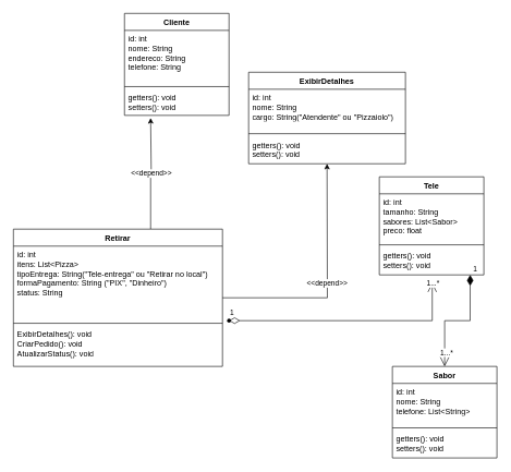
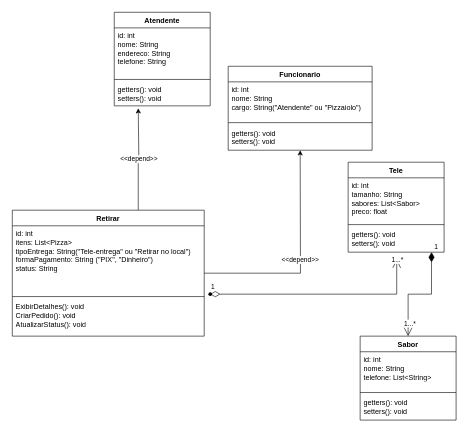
  <mxCell id="0" />
  <mxCell id="1" parent="0" />
  <mxCell id="2" value="&amp;lt;&amp;lt;depend&amp;gt;&amp;gt;" style="edgeStyle=orthogonalEdgeStyle;rounded=0;orthogonalLoop=1;jettySize=auto;html=1;" edge="1" parent="1" source="4"><mxGeometry relative="1" as="geometry"><mxPoint x="230" y="180" as="targetPoint" /><Array as="points"><mxPoint x="230" y="266" /><mxPoint x="231" y="266" /></Array></mxGeometry></mxCell>
  <mxCell id="3" value="&amp;lt;&amp;lt;depend&amp;gt;&amp;gt;" style="edgeStyle=orthogonalEdgeStyle;rounded=0;orthogonalLoop=1;jettySize=auto;html=1;" edge="1" parent="1" source="4"><mxGeometry relative="1" as="geometry"><mxPoint x="500" y="250" as="targetPoint" /></mxGeometry></mxCell>
  <mxCell id="4" value="Retirar" style="swimlane;fontStyle=1;align=center;verticalAlign=top;childLayout=stackLayout;horizontal=1;startSize=26;horizontalStack=0;resizeParent=1;resizeParentMax=0;resizeLast=0;collapsible=1;marginBottom=0;whiteSpace=wrap;html=1;" vertex="1" parent="1"><mxGeometry x="20" y="350" width="320" height="210" as="geometry" /></mxCell>
  <mxCell id="5" value="id: int&lt;br&gt;itens: List&amp;lt;Pizza&amp;gt;&lt;br&gt;tipoEntrega: String(&quot;Tele-entrega&quot; ou &quot;Retirar no local&quot;)&lt;br&gt;formaPagamento: String (&quot;PIX&quot;, &quot;Dinheiro&quot;)&lt;br&gt;status: String" style="text;strokeColor=none;fillColor=none;align=left;verticalAlign=top;spacingLeft=4;spacingRight=4;overflow=hidden;rotatable=0;points=[[0,0.5],[1,0.5]];portConstraint=eastwest;whiteSpace=wrap;html=1;" vertex="1" parent="4"><mxGeometry y="26" width="320" height="114" as="geometry" /></mxCell>
  <mxCell id="6" value="" style="line;strokeWidth=1;fillColor=none;align=left;verticalAlign=middle;spacingTop=-1;spacingLeft=3;spacingRight=3;rotatable=0;labelPosition=right;points=[];portConstraint=eastwest;strokeColor=inherit;" vertex="1" parent="4"><mxGeometry y="140" width="320" height="8" as="geometry" /></mxCell>
  <mxCell id="7" value="ExibirDetalhes(): void&lt;br&gt;CriarPedido(): void&lt;div&gt;AtualizarStatus(): void&lt;/div&gt;" style="text;strokeColor=none;fillColor=none;align=left;verticalAlign=top;spacingLeft=4;spacingRight=4;overflow=hidden;rotatable=0;points=[[0,0.5],[1,0.5]];portConstraint=eastwest;whiteSpace=wrap;html=1;" vertex="1" parent="4"><mxGeometry y="148" width="320" height="62" as="geometry" /></mxCell>
  <mxCell id="8" value="Sabor" style="swimlane;fontStyle=1;align=center;verticalAlign=top;childLayout=stackLayout;horizontal=1;startSize=26;horizontalStack=0;resizeParent=1;resizeParentMax=0;resizeLast=0;collapsible=1;marginBottom=0;whiteSpace=wrap;html=1;" vertex="1" parent="1"><mxGeometry x="600" y="560" width="160" height="140" as="geometry" /></mxCell>
  <mxCell id="9" value="id: int&lt;br&gt;nome: String&lt;br&gt;telefone: List&amp;lt;String&amp;gt;" style="text;strokeColor=none;fillColor=none;align=left;verticalAlign=top;spacingLeft=4;spacingRight=4;overflow=hidden;rotatable=0;points=[[0,0.5],[1,0.5]];portConstraint=eastwest;whiteSpace=wrap;html=1;" vertex="1" parent="8"><mxGeometry y="26" width="160" height="64" as="geometry" /></mxCell>
  <mxCell id="10" value="" style="line;strokeWidth=1;fillColor=none;align=left;verticalAlign=middle;spacingTop=-1;spacingLeft=3;spacingRight=3;rotatable=0;labelPosition=right;points=[];portConstraint=eastwest;strokeColor=inherit;" vertex="1" parent="8"><mxGeometry y="90" width="160" height="8" as="geometry" /></mxCell>
  <mxCell id="11" value="getters(): void&lt;br&gt;setters(): void" style="text;strokeColor=none;fillColor=none;align=left;verticalAlign=top;spacingLeft=4;spacingRight=4;overflow=hidden;rotatable=0;points=[[0,0.5],[1,0.5]];portConstraint=eastwest;whiteSpace=wrap;html=1;" vertex="1" parent="8"><mxGeometry y="98" width="160" height="42" as="geometry" /></mxCell>
  <mxCell id="12" value="Tele" style="swimlane;fontStyle=1;align=center;verticalAlign=top;childLayout=stackLayout;horizontal=1;startSize=26;horizontalStack=0;resizeParent=1;resizeParentMax=0;resizeLast=0;collapsible=1;marginBottom=0;whiteSpace=wrap;html=1;" vertex="1" parent="1"><mxGeometry x="580" y="270" width="160" height="150" as="geometry" /></mxCell>
  <mxCell id="13" value="id: int&lt;br&gt;tamanho: String&lt;br&gt;sabores: List&amp;lt;Sabor&amp;gt;&lt;br&gt;preco: float" style="text;strokeColor=none;fillColor=none;align=left;verticalAlign=top;spacingLeft=4;spacingRight=4;overflow=hidden;rotatable=0;points=[[0,0.5],[1,0.5]];portConstraint=eastwest;whiteSpace=wrap;html=1;" vertex="1" parent="12"><mxGeometry y="26" width="160" height="74" as="geometry" /></mxCell>
  <mxCell id="14" value="" style="line;strokeWidth=1;fillColor=none;align=left;verticalAlign=middle;spacingTop=-1;spacingLeft=3;spacingRight=3;rotatable=0;labelPosition=right;points=[];portConstraint=eastwest;strokeColor=inherit;" vertex="1" parent="12"><mxGeometry y="100" width="160" height="8" as="geometry" /></mxCell>
  <mxCell id="15" value="getters(): void&lt;br&gt;setters(): void" style="text;strokeColor=none;fillColor=none;align=left;verticalAlign=top;spacingLeft=4;spacingRight=4;overflow=hidden;rotatable=0;points=[[0,0.5],[1,0.5]];portConstraint=eastwest;whiteSpace=wrap;html=1;" vertex="1" parent="12"><mxGeometry y="108" width="160" height="42" as="geometry" /></mxCell>
- <mxCell id="16" value="ExibirDetalhes" style="swimlane;fontStyle=1;align=center;verticalAlign=top;childLayout=stackLayout;horizontal=1;startSize=26;horizontalStack=0;resizeParent=1;resizeParentMax=0;resizeLast=0;collapsible=1;marginBottom=0;whiteSpace=wrap;html=1;" vertex="1" parent="1"><mxGeometry x="380" y="110" width="240" height="140" as="geometry" /></mxCell>
+ <mxCell id="16" value="Funcionario" style="swimlane;fontStyle=1;align=center;verticalAlign=top;childLayout=stackLayout;horizontal=1;startSize=26;horizontalStack=0;resizeParent=1;resizeParentMax=0;resizeLast=0;collapsible=1;marginBottom=0;whiteSpace=wrap;html=1;" vertex="1" parent="1"><mxGeometry x="380" y="110" width="240" height="140" as="geometry" /></mxCell>
  <mxCell id="17" value="id: int&lt;br&gt;nome: String&lt;br&gt;cargo: String(&quot;Atendente&quot; ou &quot;Pizzaiolo&quot;)" style="text;strokeColor=none;fillColor=none;align=left;verticalAlign=top;spacingLeft=4;spacingRight=4;overflow=hidden;rotatable=0;points=[[0,0.5],[1,0.5]];portConstraint=eastwest;whiteSpace=wrap;html=1;" vertex="1" parent="16"><mxGeometry y="26" width="240" height="64" as="geometry" /></mxCell>
  <mxCell id="18" value="" style="line;strokeWidth=1;fillColor=none;align=left;verticalAlign=middle;spacingTop=-1;spacingLeft=3;spacingRight=3;rotatable=0;labelPosition=right;points=[];portConstraint=eastwest;strokeColor=inherit;" vertex="1" parent="16"><mxGeometry y="90" width="240" height="8" as="geometry" /></mxCell>
  <mxCell id="19" value="getters(): void&lt;br&gt;setters(): void" style="text;strokeColor=none;fillColor=none;align=left;verticalAlign=top;spacingLeft=4;spacingRight=4;overflow=hidden;rotatable=0;points=[[0,0.5],[1,0.5]];portConstraint=eastwest;whiteSpace=wrap;html=1;" vertex="1" parent="16"><mxGeometry y="98" width="240" height="42" as="geometry" /></mxCell>
- <mxCell id="20" value="Cliente" style="swimlane;fontStyle=1;align=center;verticalAlign=top;childLayout=stackLayout;horizontal=1;startSize=26;horizontalStack=0;resizeParent=1;resizeParentMax=0;resizeLast=0;collapsible=1;marginBottom=0;whiteSpace=wrap;html=1;" vertex="1" parent="1"><mxGeometry x="190" y="20" width="160" height="156" as="geometry" /></mxCell>
+ <mxCell id="20" value="Atendente" style="swimlane;fontStyle=1;align=center;verticalAlign=top;childLayout=stackLayout;horizontal=1;startSize=26;horizontalStack=0;resizeParent=1;resizeParentMax=0;resizeLast=0;collapsible=1;marginBottom=0;whiteSpace=wrap;html=1;" vertex="1" parent="1"><mxGeometry x="190" y="20" width="160" height="156" as="geometry" /></mxCell>
  <mxCell id="21" value="id: int&amp;nbsp;&lt;br&gt;nome: String&lt;br&gt;endereco: String&lt;br&gt;telefone: String" style="text;strokeColor=none;fillColor=none;align=left;verticalAlign=top;spacingLeft=4;spacingRight=4;overflow=hidden;rotatable=0;points=[[0,0.5],[1,0.5]];portConstraint=eastwest;whiteSpace=wrap;html=1;" vertex="1" parent="20"><mxGeometry y="26" width="160" height="82" as="geometry" /></mxCell>
  <mxCell id="22" value="" style="line;strokeWidth=1;fillColor=none;align=left;verticalAlign=middle;spacingTop=-1;spacingLeft=3;spacingRight=3;rotatable=0;labelPosition=right;points=[];portConstraint=eastwest;strokeColor=inherit;" vertex="1" parent="20"><mxGeometry y="108" width="160" height="8" as="geometry" /></mxCell>
  <mxCell id="23" value="getters(): void&lt;br&gt;setters(): void" style="text;strokeColor=none;fillColor=none;align=left;verticalAlign=top;spacingLeft=4;spacingRight=4;overflow=hidden;rotatable=0;points=[[0,0.5],[1,0.5]];portConstraint=eastwest;whiteSpace=wrap;html=1;" vertex="1" parent="20"><mxGeometry y="116" width="160" height="40" as="geometry" /></mxCell>
  <mxCell id="24" value="" style="shape=waypoint;sketch=0;size=6;pointerEvents=1;points=[];fillColor=default;resizable=0;rotatable=0;perimeter=centerPerimeter;snapToPoint=1;verticalAlign=top;fontStyle=1;startSize=26;horizontal=1;" vertex="1" parent="1"><mxGeometry x="340" y="480" width="20" height="20" as="geometry" /></mxCell>
  <mxCell id="25" value="1" style="endArrow=open;html=1;endSize=12;startArrow=diamondThin;startSize=14;startFill=0;edgeStyle=orthogonalEdgeStyle;align=left;verticalAlign=bottom;rounded=0;exitX=0.8;exitY=0.1;exitDx=0;exitDy=0;exitPerimeter=0;" edge="1" parent="1" source="24"><mxGeometry x="-1" y="3" relative="1" as="geometry"><mxPoint x="310" y="370" as="sourcePoint" /><mxPoint x="661" y="432" as="targetPoint" /><Array as="points"><mxPoint x="661" y="490" /></Array></mxGeometry></mxCell>
  <mxCell id="26" value="1...*" style="edgeLabel;html=1;align=center;verticalAlign=middle;resizable=0;points=[];" vertex="1" connectable="0" parent="25"><mxGeometry x="1" relative="1" as="geometry"><mxPoint as="offset" /></mxGeometry></mxCell>
  <mxCell id="27" value="1" style="endArrow=open;html=1;endSize=12;startArrow=diamondThin;startSize=14;startFill=1;edgeStyle=orthogonalEdgeStyle;align=left;verticalAlign=bottom;rounded=0;exitX=0.869;exitY=1;exitDx=0;exitDy=0;exitPerimeter=0;entryX=0.5;entryY=0;entryDx=0;entryDy=0;" edge="1" parent="1" source="15" target="8"><mxGeometry x="-1" y="3" relative="1" as="geometry"><mxPoint x="310" y="370" as="sourcePoint" /><mxPoint x="470" y="370" as="targetPoint" /></mxGeometry></mxCell>
  <mxCell id="28" value="1...*" style="edgeLabel;html=1;align=center;verticalAlign=middle;resizable=0;points=[];" vertex="1" connectable="0" parent="27"><mxGeometry x="0.765" y="2" relative="1" as="geometry"><mxPoint as="offset" /></mxGeometry></mxCell>
